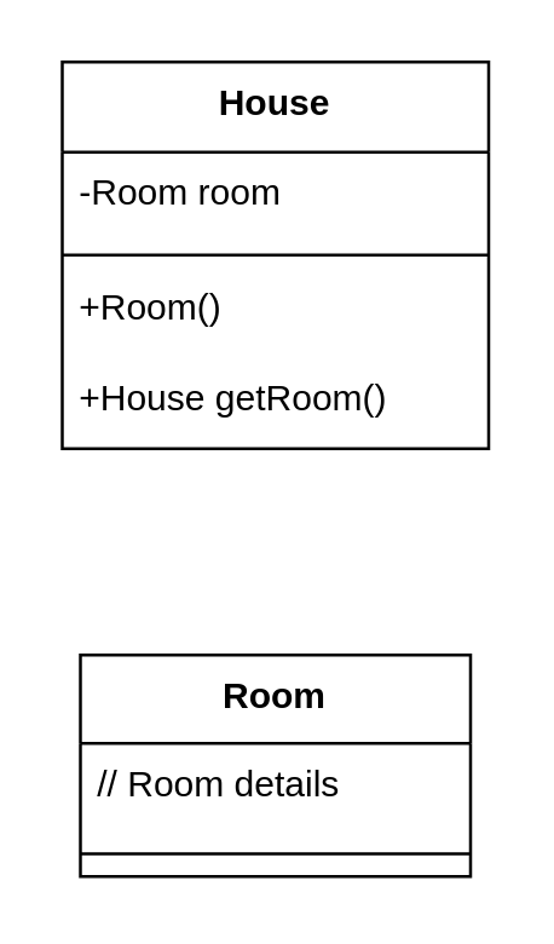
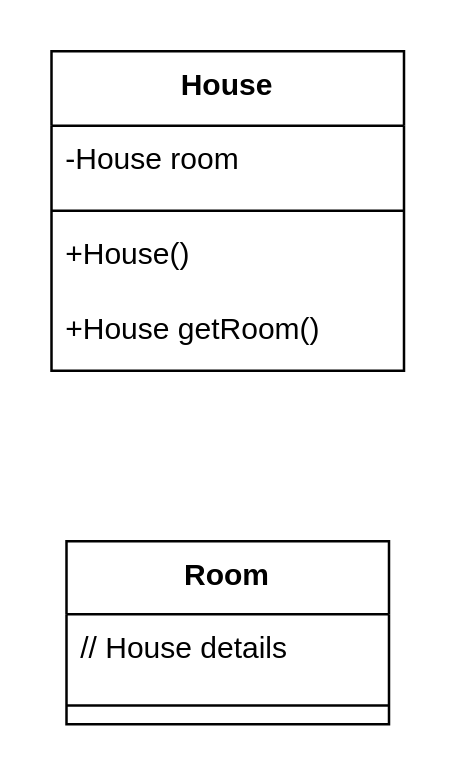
  <mxCell id="0" />
  <mxCell id="1" parent="0" />
  <mxCell id="2" value="House" style="swimlane;fontStyle=1;align=center;verticalAlign=top;childLayout=stackLayout;horizontal=1;startSize=29.75;horizontalStack=0;resizeParent=1;resizeParentMax=0;resizeLast=0;collapsible=0;marginBottom=0;" vertex="1" parent="1"><mxGeometry x="20" y="20" width="141" height="127.75" as="geometry" /></mxCell>
- <mxCell id="3" value="-Room room" style="text;strokeColor=none;fillColor=none;align=left;verticalAlign=top;spacingLeft=4;spacingRight=4;overflow=hidden;rotatable=0;points=[[0,0.5],[1,0.5]];portConstraint=eastwest;" vertex="1" parent="2"><mxGeometry y="29.75" width="141" height="30" as="geometry" /></mxCell>
+ <mxCell id="3" value="-House room" style="text;strokeColor=none;fillColor=none;align=left;verticalAlign=top;spacingLeft=4;spacingRight=4;overflow=hidden;rotatable=0;points=[[0,0.5],[1,0.5]];portConstraint=eastwest;" vertex="1" parent="2"><mxGeometry y="29.75" width="141" height="30" as="geometry" /></mxCell>
  <mxCell id="4" style="line;strokeWidth=1;fillColor=none;align=left;verticalAlign=middle;spacingTop=-1;spacingLeft=3;spacingRight=3;rotatable=0;labelPosition=right;points=[];portConstraint=eastwest;strokeColor=inherit;" vertex="1" parent="2"><mxGeometry y="59.75" width="141" height="8" as="geometry" /></mxCell>
- <mxCell id="5" value="+Room()" style="text;strokeColor=none;fillColor=none;align=left;verticalAlign=top;spacingLeft=4;spacingRight=4;overflow=hidden;rotatable=0;points=[[0,0.5],[1,0.5]];portConstraint=eastwest;" vertex="1" parent="2"><mxGeometry y="67.75" width="141" height="30" as="geometry" /></mxCell>
+ <mxCell id="5" value="+House()" style="text;strokeColor=none;fillColor=none;align=left;verticalAlign=top;spacingLeft=4;spacingRight=4;overflow=hidden;rotatable=0;points=[[0,0.5],[1,0.5]];portConstraint=eastwest;" vertex="1" parent="2"><mxGeometry y="67.75" width="141" height="30" as="geometry" /></mxCell>
  <mxCell id="6" value="+House getRoom()" style="text;strokeColor=none;fillColor=none;align=left;verticalAlign=top;spacingLeft=4;spacingRight=4;overflow=hidden;rotatable=0;points=[[0,0.5],[1,0.5]];portConstraint=eastwest;" vertex="1" parent="2"><mxGeometry y="97.75" width="141" height="30" as="geometry" /></mxCell>
  <mxCell id="7" value="Room" style="swimlane;fontStyle=1;align=center;verticalAlign=top;childLayout=stackLayout;horizontal=1;startSize=29.2;horizontalStack=0;resizeParent=1;resizeParentMax=0;resizeLast=0;collapsible=0;marginBottom=0;" vertex="1" parent="1"><mxGeometry x="26" y="216" width="129" height="73.2" as="geometry" /></mxCell>
- <mxCell id="8" value="// Room details" style="text;strokeColor=none;fillColor=none;align=left;verticalAlign=top;spacingLeft=4;spacingRight=4;overflow=hidden;rotatable=0;points=[[0,0.5],[1,0.5]];portConstraint=eastwest;" vertex="1" parent="7"><mxGeometry y="29.2" width="129" height="29" as="geometry" /></mxCell>
+ <mxCell id="8" value="// House details" style="text;strokeColor=none;fillColor=none;align=left;verticalAlign=top;spacingLeft=4;spacingRight=4;overflow=hidden;rotatable=0;points=[[0,0.5],[1,0.5]];portConstraint=eastwest;" vertex="1" parent="7"><mxGeometry y="29.2" width="129" height="29" as="geometry" /></mxCell>
  <mxCell id="9" style="line;strokeWidth=1;fillColor=none;align=left;verticalAlign=middle;spacingTop=-1;spacingLeft=3;spacingRight=3;rotatable=0;labelPosition=right;points=[];portConstraint=eastwest;strokeColor=inherit;" vertex="1" parent="7"><mxGeometry y="58.2" width="129" height="15" as="geometry" /></mxCell>
